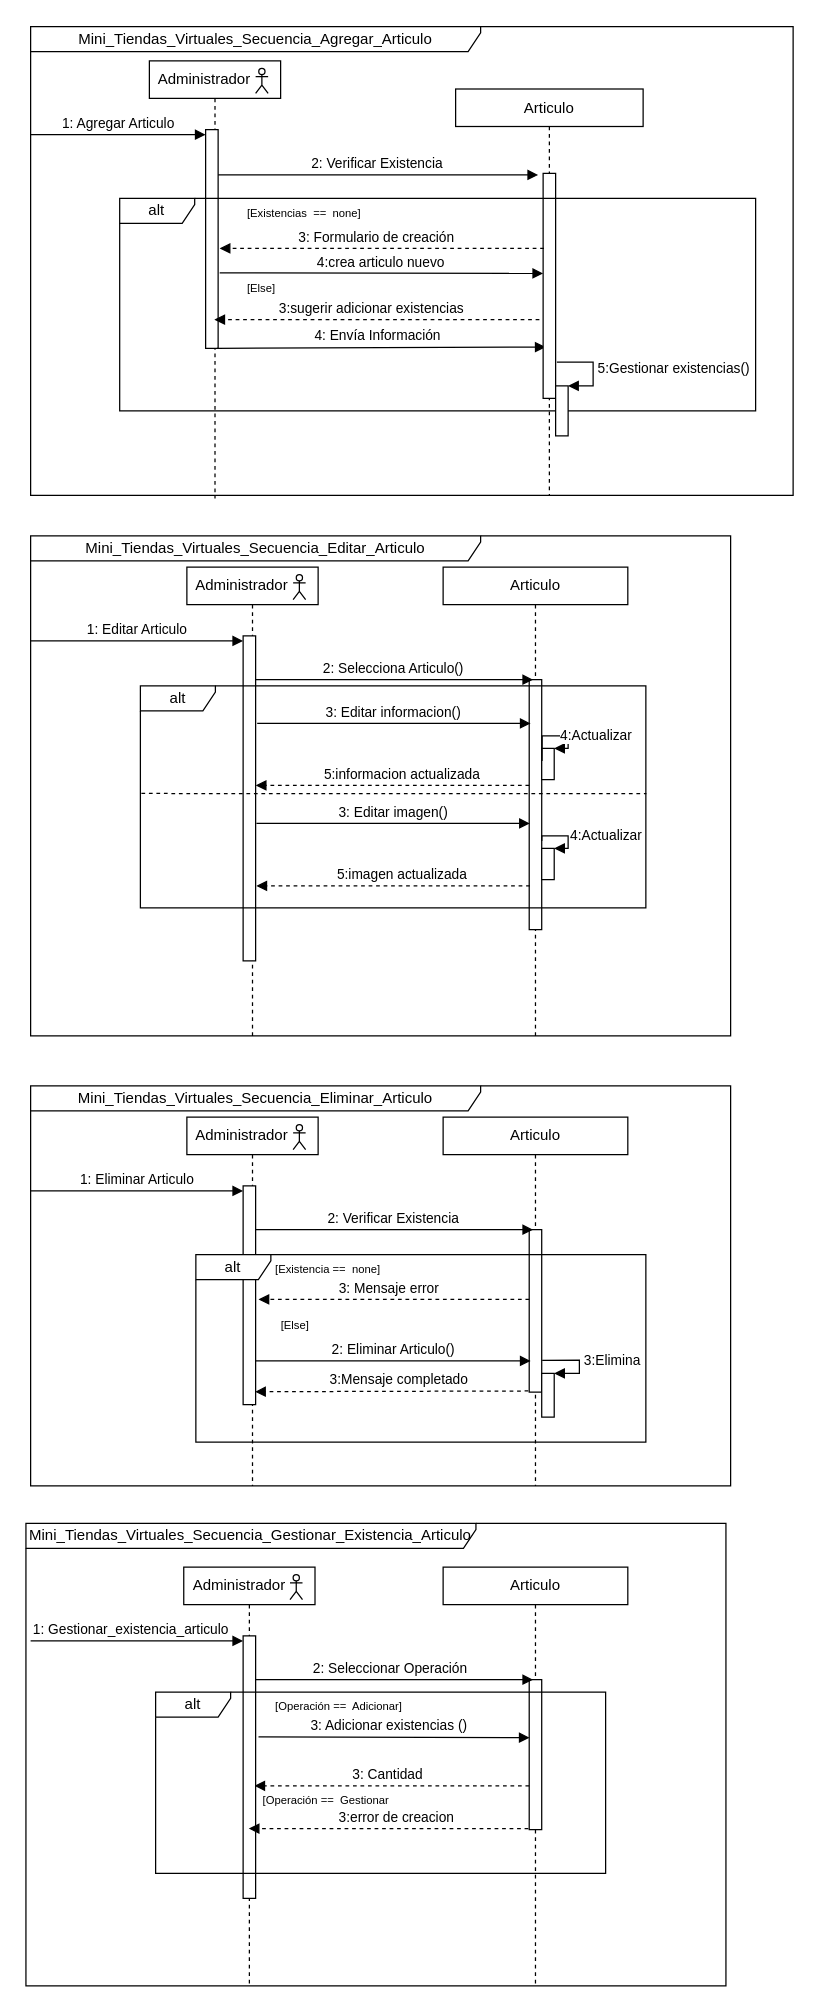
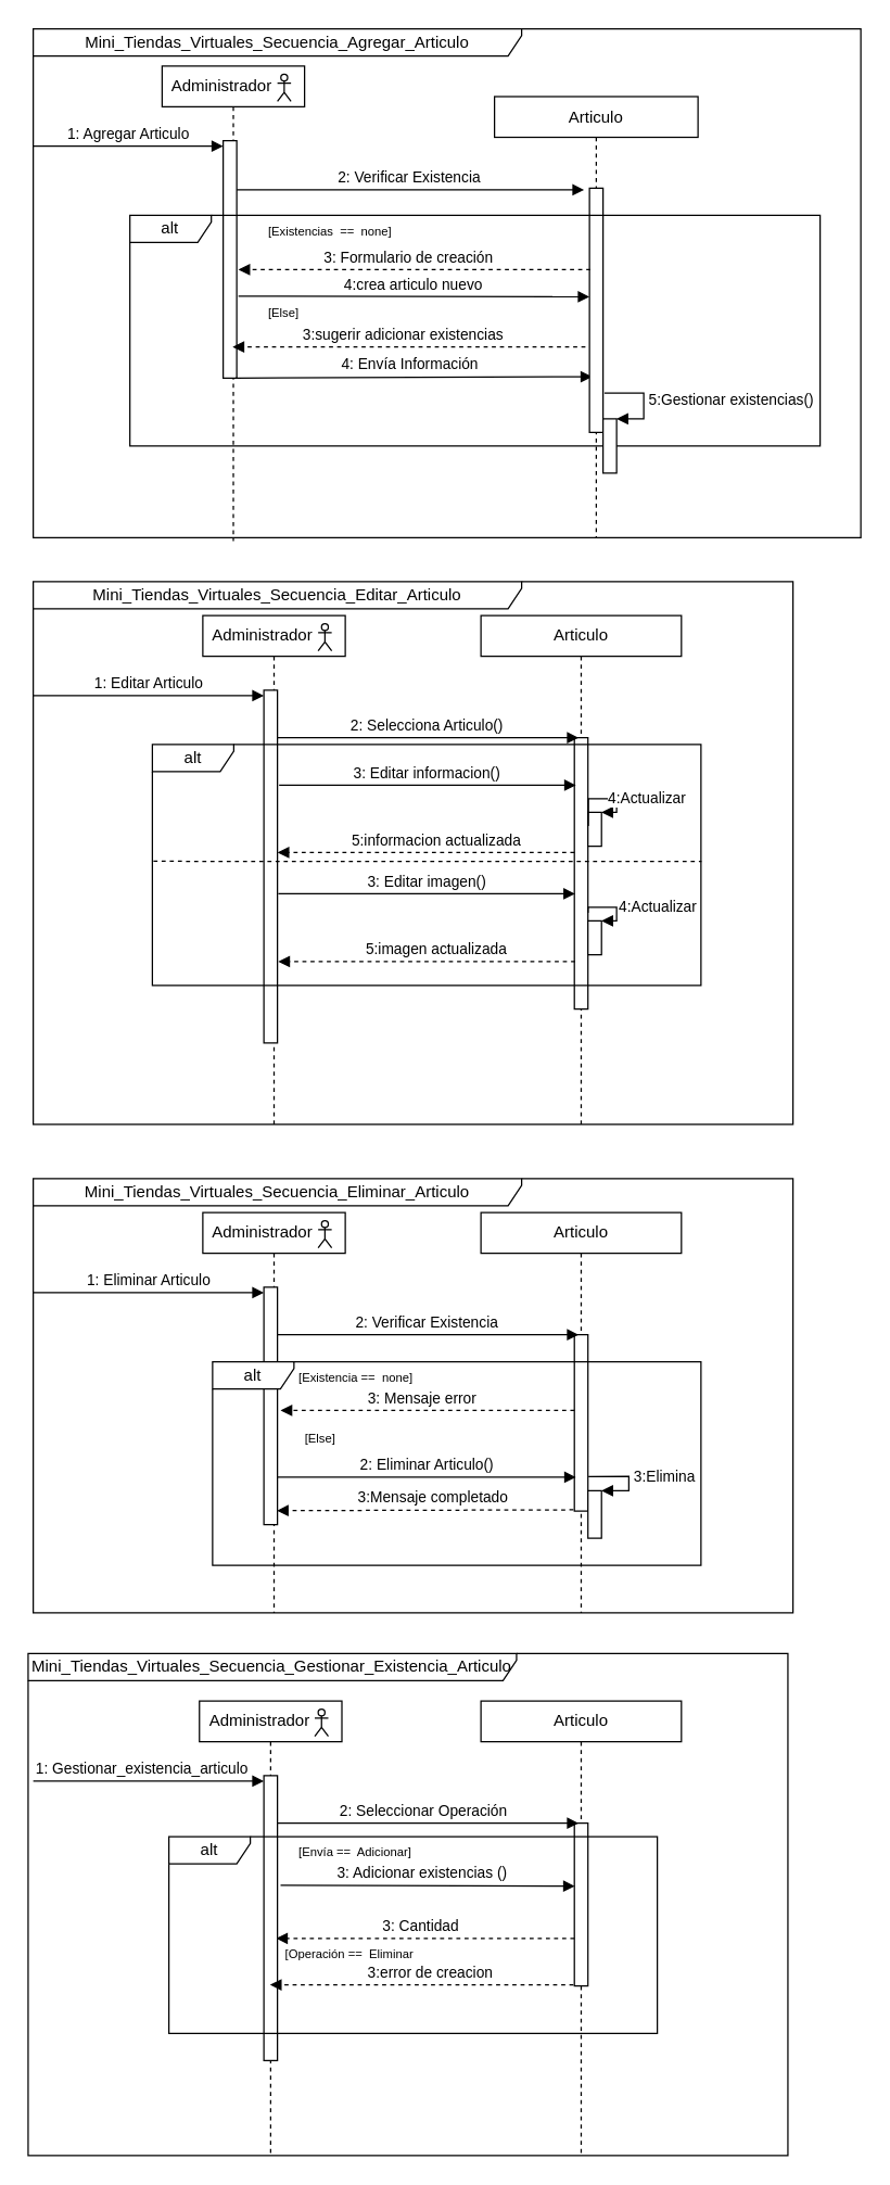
  <mxCell id="0" />
  <mxCell id="1" parent="0" />
  <mxCell id="2" value="Mini_Tiendas_Virtuales_Secuencia_Gestionar_Existencia_Articulo" style="shape=umlFrame;whiteSpace=wrap;html=1;width=360;height=20;" parent="1" vertex="1"><mxGeometry x="20.25" y="1218" width="560" height="370" as="geometry" /></mxCell>
  <mxCell id="3" value="Mini_Tiendas_Virtuales_Secuencia_Agregar_Articulo" style="shape=umlFrame;whiteSpace=wrap;html=1;width=360;height=20;" parent="1" vertex="1"><mxGeometry x="24" y="20.5" width="610" height="375" as="geometry" /></mxCell>
  <mxCell id="4" value="1: Agregar Articulo" style="html=1;verticalAlign=bottom;endArrow=block;" parent="1" edge="1"><mxGeometry width="80" relative="1" as="geometry"><mxPoint x="24" y="107" as="sourcePoint" /><mxPoint x="164" y="107" as="targetPoint" /></mxGeometry></mxCell>
  <mxCell id="5" value="Administrador&amp;nbsp; &amp;nbsp; &amp;nbsp;" style="shape=umlLifeline;perimeter=lifelinePerimeter;whiteSpace=wrap;html=1;container=1;collapsible=0;recursiveResize=0;outlineConnect=0;size=30;" parent="1" vertex="1"><mxGeometry x="119" y="48" width="105" height="350" as="geometry" /></mxCell>
  <mxCell id="6" value="" style="shape=umlActor;verticalLabelPosition=bottom;verticalAlign=top;html=1;" parent="5" vertex="1"><mxGeometry x="85" y="6" width="10" height="20" as="geometry" /></mxCell>
  <mxCell id="7" value="2: Verificar Existencia" style="html=1;verticalAlign=bottom;endArrow=block;entryX=-0.4;entryY=0.007;entryDx=0;entryDy=0;entryPerimeter=0;" parent="1" source="5" target="42" edge="1"><mxGeometry width="80" relative="1" as="geometry"><mxPoint x="174" y="128" as="sourcePoint" /><mxPoint x="396" y="138" as="targetPoint" /><Array as="points" /></mxGeometry></mxCell>
  <mxCell id="8" value="" style="html=1;points=[];perimeter=orthogonalPerimeter;" parent="1" vertex="1"><mxGeometry x="164" y="103" width="10" height="175" as="geometry" /></mxCell>
  <mxCell id="9" value="[Existencias  ==  none]" style="text;strokeColor=none;fillColor=none;align=left;verticalAlign=top;spacingLeft=4;spacingRight=4;overflow=hidden;rotatable=0;points=[[0,0.5],[1,0.5]];portConstraint=eastwest;fontSize=9;" parent="1" vertex="1"><mxGeometry x="191.5" y="158" width="172.5" height="26" as="geometry" /></mxCell>
  <mxCell id="10" value="[Else]" style="text;strokeColor=none;fillColor=none;align=left;verticalAlign=top;spacingLeft=4;spacingRight=4;overflow=hidden;rotatable=0;points=[[0,0.5],[1,0.5]];portConstraint=eastwest;fontSize=9;" parent="1" vertex="1"><mxGeometry x="191.5" y="218" width="35.5" height="30" as="geometry" /></mxCell>
  <mxCell id="11" value="3:sugerir adicionar existencias&amp;nbsp;" style="html=1;verticalAlign=bottom;endArrow=block;dashed=1;exitX=-0.3;exitY=0.65;exitDx=0;exitDy=0;exitPerimeter=0;" parent="1" source="42" target="5" edge="1"><mxGeometry x="0.023" width="80" relative="1" as="geometry"><mxPoint x="433" y="251" as="sourcePoint" /><mxPoint x="174" y="269" as="targetPoint" /><mxPoint as="offset" /><Array as="points" /></mxGeometry></mxCell>
  <mxCell id="12" value="Mini_Tiendas_Virtuales_Secuencia_Editar_Articulo" style="shape=umlFrame;whiteSpace=wrap;html=1;width=360;height=20;" parent="1" vertex="1"><mxGeometry x="24" y="428" width="560" height="400" as="geometry" /></mxCell>
  <mxCell id="13" value="1: Editar Articulo" style="html=1;verticalAlign=bottom;endArrow=block;" parent="1" edge="1"><mxGeometry width="80" relative="1" as="geometry"><mxPoint x="24" y="512" as="sourcePoint" /><mxPoint x="194" y="512" as="targetPoint" /></mxGeometry></mxCell>
  <mxCell id="14" value="Administrador&amp;nbsp; &amp;nbsp; &amp;nbsp;" style="shape=umlLifeline;perimeter=lifelinePerimeter;whiteSpace=wrap;html=1;container=1;collapsible=0;recursiveResize=0;outlineConnect=0;size=30;" parent="1" vertex="1"><mxGeometry x="149" y="453" width="105" height="375" as="geometry" /></mxCell>
  <mxCell id="15" value="" style="shape=umlActor;verticalLabelPosition=bottom;verticalAlign=top;html=1;" parent="14" vertex="1"><mxGeometry x="85" y="6" width="10" height="20" as="geometry" /></mxCell>
  <mxCell id="16" value="Articulo" style="shape=umlLifeline;perimeter=lifelinePerimeter;whiteSpace=wrap;html=1;container=1;collapsible=0;recursiveResize=0;outlineConnect=0;size=30;" parent="1" vertex="1"><mxGeometry x="354" y="453" width="147.75" height="375" as="geometry" /></mxCell>
  <mxCell id="17" value="" style="html=1;points=[];perimeter=orthogonalPerimeter;" parent="16" vertex="1"><mxGeometry x="68.87" y="90" width="10" height="200" as="geometry" /></mxCell>
  <mxCell id="18" value="" style="html=1;points=[];perimeter=orthogonalPerimeter;" parent="16" vertex="1"><mxGeometry x="78.87" y="145" width="10" height="25" as="geometry" /></mxCell>
  <mxCell id="19" value="4:Actualizar" style="edgeStyle=orthogonalEdgeStyle;html=1;align=left;spacingLeft=2;endArrow=block;rounded=0;entryX=1;entryY=0;exitX=1.029;exitY=0.325;exitDx=0;exitDy=0;exitPerimeter=0;" parent="16" source="17" target="18" edge="1"><mxGeometry relative="1" as="geometry"><mxPoint x="84" y="135" as="sourcePoint" /><Array as="points"><mxPoint x="79" y="135" /><mxPoint x="100" y="135" /><mxPoint x="100" y="145" /></Array></mxGeometry></mxCell>
  <mxCell id="20" value="" style="html=1;points=[];perimeter=orthogonalPerimeter;" parent="16" vertex="1"><mxGeometry x="78.87" y="225" width="10" height="25" as="geometry" /></mxCell>
  <mxCell id="21" value="4:Actualizar" style="edgeStyle=orthogonalEdgeStyle;html=1;align=left;spacingLeft=2;endArrow=block;rounded=0;entryX=1;entryY=0;exitX=1.008;exitY=0.645;exitDx=0;exitDy=0;exitPerimeter=0;" parent="16" source="17" target="20" edge="1"><mxGeometry relative="1" as="geometry"><mxPoint x="84" y="220" as="sourcePoint" /><Array as="points"><mxPoint x="79" y="215" /><mxPoint x="100" y="215" /><mxPoint x="100" y="225" /></Array></mxGeometry></mxCell>
  <mxCell id="22" value="2: Selecciona Articulo()" style="html=1;verticalAlign=bottom;endArrow=block;" parent="1" source="14" edge="1"><mxGeometry width="80" relative="1" as="geometry"><mxPoint x="204" y="533" as="sourcePoint" /><mxPoint x="426" y="543" as="targetPoint" /><Array as="points" /></mxGeometry></mxCell>
  <mxCell id="23" value="" style="html=1;points=[];perimeter=orthogonalPerimeter;" parent="1" vertex="1"><mxGeometry x="194" y="508" width="10" height="260" as="geometry" /></mxCell>
  <mxCell id="24" value="5:informacion actualizada" style="html=1;verticalAlign=bottom;endArrow=block;dashed=1;entryX=1.012;entryY=0.46;entryDx=0;entryDy=0;entryPerimeter=0;" parent="1" source="17" target="23" edge="1"><mxGeometry x="-0.071" width="80" relative="1" as="geometry"><mxPoint x="422" y="618" as="sourcePoint" /><mxPoint x="201" y="608" as="targetPoint" /><mxPoint as="offset" /><Array as="points" /></mxGeometry></mxCell>
  <mxCell id="25" value="Mini_Tiendas_Virtuales_Secuencia_Eliminar_Articulo" style="shape=umlFrame;whiteSpace=wrap;html=1;width=360;height=20;" parent="1" vertex="1"><mxGeometry x="24" y="868" width="560" height="320" as="geometry" /></mxCell>
  <mxCell id="26" value="1: Eliminar Articulo" style="html=1;verticalAlign=bottom;endArrow=block;" parent="1" edge="1"><mxGeometry width="80" relative="1" as="geometry"><mxPoint x="24" y="952" as="sourcePoint" /><mxPoint x="194" y="952" as="targetPoint" /></mxGeometry></mxCell>
  <mxCell id="27" value="Administrador&amp;nbsp; &amp;nbsp; &amp;nbsp;" style="shape=umlLifeline;perimeter=lifelinePerimeter;whiteSpace=wrap;html=1;container=1;collapsible=0;recursiveResize=0;outlineConnect=0;size=30;" parent="1" vertex="1"><mxGeometry x="149" y="893" width="105" height="295" as="geometry" /></mxCell>
  <mxCell id="28" value="" style="shape=umlActor;verticalLabelPosition=bottom;verticalAlign=top;html=1;" parent="27" vertex="1"><mxGeometry x="85" y="6" width="10" height="20" as="geometry" /></mxCell>
  <mxCell id="29" value="Articulo" style="shape=umlLifeline;perimeter=lifelinePerimeter;whiteSpace=wrap;html=1;container=1;collapsible=0;recursiveResize=0;outlineConnect=0;size=30;" parent="1" vertex="1"><mxGeometry x="354" y="893" width="147.75" height="295" as="geometry" /></mxCell>
  <mxCell id="30" value="" style="html=1;points=[];perimeter=orthogonalPerimeter;" parent="29" vertex="1"><mxGeometry x="68.87" y="90" width="10" height="130" as="geometry" /></mxCell>
  <mxCell id="31" value="" style="html=1;points=[];perimeter=orthogonalPerimeter;" parent="29" vertex="1"><mxGeometry x="78.87" y="205" width="10" height="35" as="geometry" /></mxCell>
  <mxCell id="32" value="3:Elimina" style="edgeStyle=orthogonalEdgeStyle;html=1;align=left;spacingLeft=2;endArrow=block;rounded=0;entryX=1;entryY=0;exitX=1.037;exitY=0.804;exitDx=0;exitDy=0;exitPerimeter=0;" parent="29" source="30" target="31" edge="1"><mxGeometry relative="1" as="geometry"><mxPoint x="84" y="195" as="sourcePoint" /><Array as="points"><mxPoint x="109" y="195" /><mxPoint x="109" y="205" /></Array></mxGeometry></mxCell>
  <mxCell id="33" value="2: Verificar Existencia" style="html=1;verticalAlign=bottom;endArrow=block;" parent="1" source="27" edge="1"><mxGeometry width="80" relative="1" as="geometry"><mxPoint x="204" y="973" as="sourcePoint" /><mxPoint x="426" y="983" as="targetPoint" /><Array as="points" /></mxGeometry></mxCell>
  <mxCell id="34" value="3: Mensaje error&amp;nbsp;" style="html=1;verticalAlign=bottom;endArrow=block;dashed=1;entryX=1.233;entryY=0.519;entryDx=0;entryDy=0;entryPerimeter=0;" parent="1" source="30" target="35" edge="1"><mxGeometry x="0.021" width="80" relative="1" as="geometry"><mxPoint x="374" y="1036" as="sourcePoint" /><mxPoint x="207" y="1027" as="targetPoint" /><mxPoint as="offset" /><Array as="points" /></mxGeometry></mxCell>
  <mxCell id="35" value="" style="html=1;points=[];perimeter=orthogonalPerimeter;" parent="1" vertex="1"><mxGeometry x="194" y="948" width="10" height="175" as="geometry" /></mxCell>
  <mxCell id="36" value="[Existencia ==  none]" style="text;strokeColor=none;fillColor=none;align=left;verticalAlign=top;spacingLeft=4;spacingRight=4;overflow=hidden;rotatable=0;points=[[0,0.5],[1,0.5]];portConstraint=eastwest;fontSize=9;" parent="1" vertex="1"><mxGeometry x="214" y="1003" width="172.5" height="26" as="geometry" /></mxCell>
  <mxCell id="37" value="[Else]" style="text;strokeColor=none;fillColor=none;align=left;verticalAlign=top;spacingLeft=4;spacingRight=4;overflow=hidden;rotatable=0;points=[[0,0.5],[1,0.5]];portConstraint=eastwest;fontSize=9;" parent="1" vertex="1"><mxGeometry x="218.5" y="1048" width="35.5" height="20" as="geometry" /></mxCell>
  <mxCell id="38" value="alt" style="shape=umlFrame;whiteSpace=wrap;html=1;width=60;height=20;" parent="1" vertex="1"><mxGeometry x="156.19" y="1003" width="360" height="150" as="geometry" /></mxCell>
  <mxCell id="39" value="3:Mensaje completado&amp;nbsp;" style="html=1;verticalAlign=bottom;endArrow=block;dashed=1;exitX=-0.07;exitY=0.993;exitDx=0;exitDy=0;exitPerimeter=0;entryX=0.96;entryY=0.941;entryDx=0;entryDy=0;entryPerimeter=0;" parent="1" source="30" target="35" edge="1"><mxGeometry x="-0.071" width="80" relative="1" as="geometry"><mxPoint x="424.37" y="1088.9" as="sourcePoint" /><mxPoint x="204" y="1108" as="targetPoint" /><mxPoint as="offset" /><Array as="points" /></mxGeometry></mxCell>
  <mxCell id="40" value="Articulo" style="shape=umlLifeline;perimeter=lifelinePerimeter;whiteSpace=wrap;html=1;container=1;collapsible=0;recursiveResize=0;outlineConnect=0;size=30;" parent="1" vertex="1"><mxGeometry x="364" y="70.5" width="150" height="325" as="geometry" /></mxCell>
  <mxCell id="41" value="4: Envía Información&amp;nbsp;" style="html=1;verticalAlign=bottom;endArrow=block;entryX=0.2;entryY=0.772;entryDx=0;entryDy=0;entryPerimeter=0;exitX=0.9;exitY=1;exitDx=0;exitDy=0;exitPerimeter=0;" parent="1" source="8" target="42" edge="1"><mxGeometry x="-0.011" width="80" relative="1" as="geometry"><mxPoint x="184" y="283" as="sourcePoint" /><mxPoint x="451.56" y="198" as="targetPoint" /><Array as="points" /><mxPoint as="offset" /></mxGeometry></mxCell>
  <mxCell id="42" value="" style="html=1;points=[];perimeter=orthogonalPerimeter;" parent="1" vertex="1"><mxGeometry x="434" y="138" width="10" height="180" as="geometry" /></mxCell>
  <mxCell id="43" value="alt" style="shape=umlFrame;whiteSpace=wrap;html=1;width=60;height=20;" parent="1" vertex="1"><mxGeometry x="95.25" y="158" width="508.75" height="170" as="geometry" /></mxCell>
  <mxCell id="44" value="4:crea articulo nuevo" style="html=1;verticalAlign=bottom;endArrow=block;" parent="1" edge="1"><mxGeometry width="80" relative="1" as="geometry"><mxPoint x="175.25" y="217.5" as="sourcePoint" /><mxPoint x="434" y="218" as="targetPoint" /><Array as="points" /></mxGeometry></mxCell>
  <mxCell id="45" value="" style="html=1;points=[];perimeter=orthogonalPerimeter;" parent="1" vertex="1"><mxGeometry x="444" y="308" width="10" height="40" as="geometry" /></mxCell>
  <mxCell id="46" value="5:Gestionar existencias()" style="edgeStyle=orthogonalEdgeStyle;html=1;align=left;spacingLeft=2;endArrow=block;rounded=0;entryX=1;entryY=0;exitX=1.1;exitY=0.839;exitDx=0;exitDy=0;exitPerimeter=0;" parent="1" source="42" target="45" edge="1"><mxGeometry relative="1" as="geometry"><mxPoint x="449" y="298" as="sourcePoint" /><Array as="points"><mxPoint x="474" y="289" /><mxPoint x="474" y="308" /></Array></mxGeometry></mxCell>
  <mxCell id="47" value="3: Formulario de creación&amp;nbsp;" style="html=1;verticalAlign=bottom;endArrow=block;dashed=1;exitX=-0.3;exitY=0.65;exitDx=0;exitDy=0;exitPerimeter=0;" parent="1" edge="1"><mxGeometry x="0.023" width="80" relative="1" as="geometry"><mxPoint x="434.65" y="198" as="sourcePoint" /><mxPoint x="175.25" y="198" as="targetPoint" /><mxPoint as="offset" /><Array as="points" /></mxGeometry></mxCell>
  <mxCell id="48" value="3: Editar informacion()" style="html=1;verticalAlign=bottom;endArrow=block;" parent="1" edge="1"><mxGeometry x="-0.006" width="80" relative="1" as="geometry"><mxPoint x="205.25" y="578" as="sourcePoint" /><mxPoint x="424" y="578" as="targetPoint" /><Array as="points" /><mxPoint as="offset" /></mxGeometry></mxCell>
  <mxCell id="49" value="alt" style="shape=umlFrame;whiteSpace=wrap;html=1;width=60;height=20;" parent="1" vertex="1"><mxGeometry x="111.81" y="548" width="404.38" height="177.5" as="geometry" /></mxCell>
  <mxCell id="50" value="3: Editar imagen()" style="html=1;verticalAlign=bottom;endArrow=block;" parent="1" edge="1"><mxGeometry x="-0.006" width="80" relative="1" as="geometry"><mxPoint x="204.63" y="658" as="sourcePoint" /><mxPoint x="423.38" y="658" as="targetPoint" /><Array as="points" /><mxPoint as="offset" /></mxGeometry></mxCell>
  <mxCell id="51" value="5:imagen actualizada" style="html=1;verticalAlign=bottom;endArrow=block;dashed=1;entryX=1.012;entryY=0.46;entryDx=0;entryDy=0;entryPerimeter=0;" parent="1" edge="1"><mxGeometry x="-0.071" width="80" relative="1" as="geometry"><mxPoint x="423.38" y="708" as="sourcePoint" /><mxPoint x="204.63" y="708" as="targetPoint" /><mxPoint as="offset" /><Array as="points" /></mxGeometry></mxCell>
  <mxCell id="52" value="" style="endArrow=none;dashed=1;endFill=0;endSize=12;html=1;exitX=0.002;exitY=0.485;exitDx=0;exitDy=0;exitPerimeter=0;entryX=1.001;entryY=0.486;entryDx=0;entryDy=0;entryPerimeter=0;" parent="1" source="49" target="49" edge="1"><mxGeometry width="160" relative="1" as="geometry"><mxPoint x="114" y="638" as="sourcePoint" /><mxPoint x="274" y="638" as="targetPoint" /></mxGeometry></mxCell>
  <mxCell id="53" value="1: Gestionar_existencia_articulo" style="html=1;verticalAlign=bottom;endArrow=block;" parent="1" edge="1"><mxGeometry x="-0.059" width="80" relative="1" as="geometry"><mxPoint x="24" y="1312" as="sourcePoint" /><mxPoint x="194" y="1312" as="targetPoint" /><mxPoint as="offset" /></mxGeometry></mxCell>
  <mxCell id="54" value="Administrador&amp;nbsp; &amp;nbsp; &amp;nbsp;" style="shape=umlLifeline;perimeter=lifelinePerimeter;whiteSpace=wrap;html=1;container=1;collapsible=0;recursiveResize=0;outlineConnect=0;size=30;" parent="1" vertex="1"><mxGeometry x="146.5" y="1253" width="105" height="335" as="geometry" /></mxCell>
  <mxCell id="55" value="" style="shape=umlActor;verticalLabelPosition=bottom;verticalAlign=top;html=1;" parent="54" vertex="1"><mxGeometry x="85" y="6" width="10" height="20" as="geometry" /></mxCell>
  <mxCell id="56" value="Articulo" style="shape=umlLifeline;perimeter=lifelinePerimeter;whiteSpace=wrap;html=1;container=1;collapsible=0;recursiveResize=0;outlineConnect=0;size=30;" parent="1" vertex="1"><mxGeometry x="354" y="1253" width="147.75" height="335" as="geometry" /></mxCell>
  <mxCell id="57" value="" style="html=1;points=[];perimeter=orthogonalPerimeter;" parent="56" vertex="1"><mxGeometry x="68.87" y="90" width="10" height="120" as="geometry" /></mxCell>
  <mxCell id="58" value="2: Seleccionar Operación&amp;nbsp;" style="html=1;verticalAlign=bottom;endArrow=block;" parent="1" source="54" edge="1"><mxGeometry width="80" relative="1" as="geometry"><mxPoint x="204" y="1333" as="sourcePoint" /><mxPoint x="426" y="1343" as="targetPoint" /><Array as="points" /></mxGeometry></mxCell>
  <mxCell id="59" value="3: Cantidad&amp;nbsp;" style="html=1;verticalAlign=bottom;endArrow=block;dashed=1;entryX=0.9;entryY=0.571;entryDx=0;entryDy=0;entryPerimeter=0;" parent="1" source="57" target="60" edge="1"><mxGeometry x="0.021" width="80" relative="1" as="geometry"><mxPoint x="374" y="1396" as="sourcePoint" /><mxPoint x="234" y="1428" as="targetPoint" /><mxPoint as="offset" /><Array as="points"><mxPoint x="314" y="1428" /></Array></mxGeometry></mxCell>
  <mxCell id="60" value="" style="html=1;points=[];perimeter=orthogonalPerimeter;" parent="1" vertex="1"><mxGeometry x="194" y="1308" width="10" height="210" as="geometry" /></mxCell>
  <mxCell id="61" value="alt" style="shape=umlFrame;whiteSpace=wrap;html=1;width=60;height=20;" parent="1" vertex="1"><mxGeometry x="124" y="1353" width="360" height="145" as="geometry" /></mxCell>
  <mxCell id="62" value="3:error de creacion&amp;nbsp;" style="html=1;verticalAlign=bottom;endArrow=block;dashed=1;exitX=-0.07;exitY=0.993;exitDx=0;exitDy=0;exitPerimeter=0;" parent="1" source="57" target="54" edge="1"><mxGeometry x="-0.071" width="80" relative="1" as="geometry"><mxPoint x="424.37" y="1448.9" as="sourcePoint" /><mxPoint x="201.167" y="1448.9" as="targetPoint" /><mxPoint as="offset" /></mxGeometry></mxCell>
- <mxCell id="63" value="[Operación ==  Adicionar]" style="text;strokeColor=none;fillColor=none;align=left;verticalAlign=top;spacingLeft=4;spacingRight=4;overflow=hidden;rotatable=0;points=[[0,0.5],[1,0.5]];portConstraint=eastwest;fontSize=9;" parent="1" vertex="1"><mxGeometry x="214" y="1353" width="172.5" height="26" as="geometry" /></mxCell>
- <mxCell id="64" value="[Operación ==  Gestionar" style="text;strokeColor=none;fillColor=none;align=left;verticalAlign=top;spacingLeft=4;spacingRight=4;overflow=hidden;rotatable=0;points=[[0,0.5],[1,0.5]];portConstraint=eastwest;fontSize=9;" parent="1" vertex="1"><mxGeometry x="204" y="1428" width="172.5" height="20" as="geometry" /></mxCell>
+ <mxCell id="63" value="[Envía ==  Adicionar]" style="text;strokeColor=none;fillColor=none;align=left;verticalAlign=top;spacingLeft=4;spacingRight=4;overflow=hidden;rotatable=0;points=[[0,0.5],[1,0.5]];portConstraint=eastwest;fontSize=9;" parent="1" vertex="1"><mxGeometry x="214" y="1353" width="172.5" height="26" as="geometry" /></mxCell>
+ <mxCell id="64" value="[Operación ==  Eliminar" style="text;strokeColor=none;fillColor=none;align=left;verticalAlign=top;spacingLeft=4;spacingRight=4;overflow=hidden;rotatable=0;points=[[0,0.5],[1,0.5]];portConstraint=eastwest;fontSize=9;" parent="1" vertex="1"><mxGeometry x="204" y="1428" width="172.5" height="20" as="geometry" /></mxCell>
  <mxCell id="65" value="3: Adicionar existencias ()&amp;nbsp;" style="html=1;verticalAlign=bottom;endArrow=block;exitX=1.233;exitY=0.385;exitDx=0;exitDy=0;exitPerimeter=0;entryX=0.033;entryY=0.387;entryDx=0;entryDy=0;entryPerimeter=0;" parent="1" source="60" target="57" edge="1"><mxGeometry x="-0.021" width="80" relative="1" as="geometry"><mxPoint x="203.997" y="1398" as="sourcePoint" /><mxPoint x="414" y="1391" as="targetPoint" /><Array as="points" /><mxPoint as="offset" /></mxGeometry></mxCell>
  <mxCell id="66" value="2: Eliminar Articulo()" style="html=1;verticalAlign=bottom;endArrow=block;" parent="1" edge="1"><mxGeometry width="80" relative="1" as="geometry"><mxPoint x="204" y="1088" as="sourcePoint" /><mxPoint x="424" y="1088" as="targetPoint" /><Array as="points" /></mxGeometry></mxCell>
